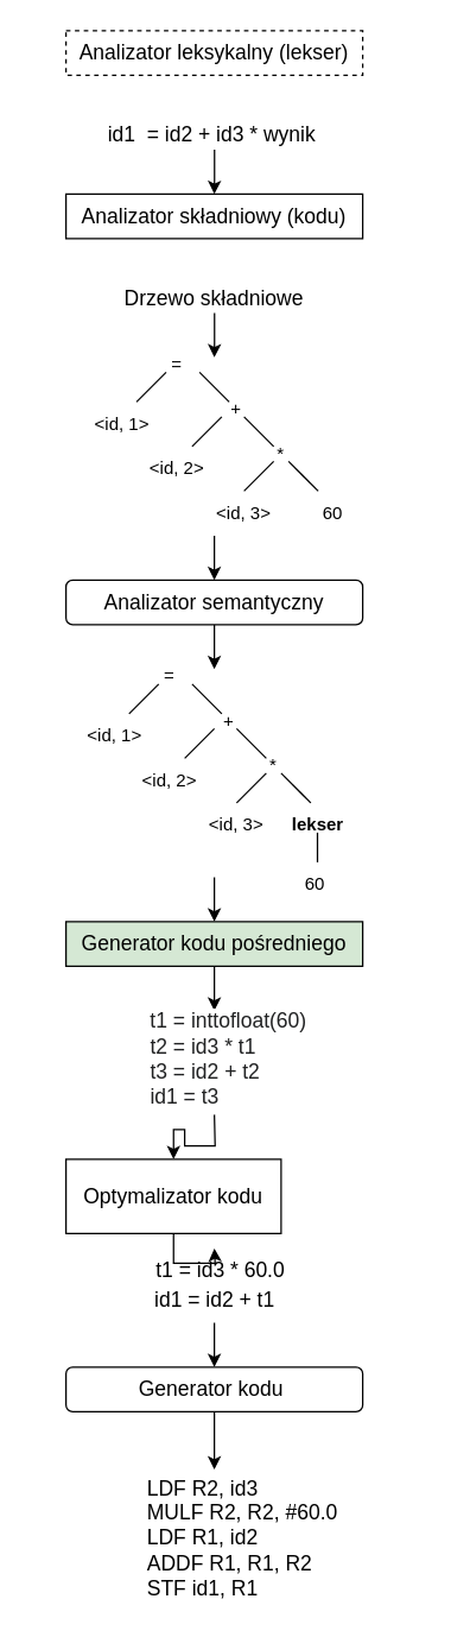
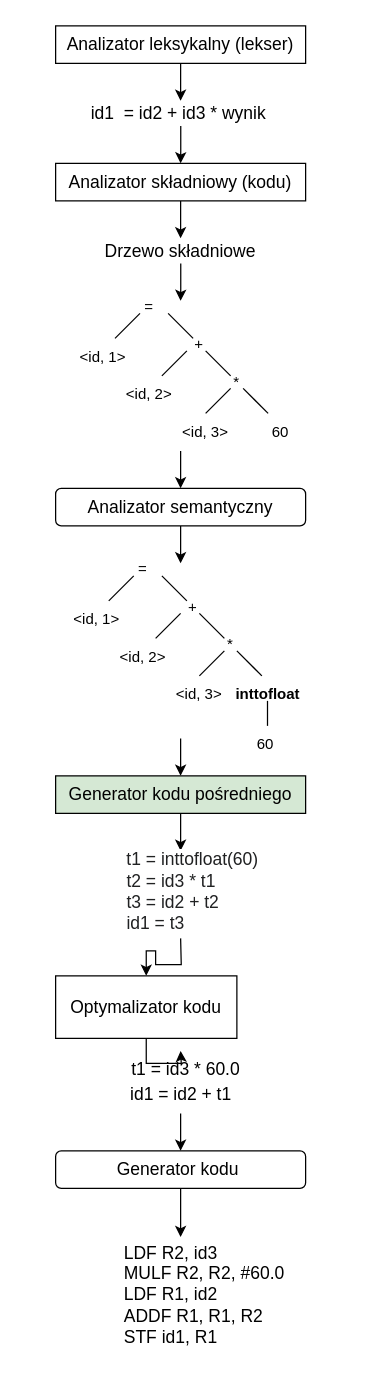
  <mxCell id="0" />
  <mxCell id="1" parent="0" />
- <mxCell id="3" value="Analizator leksykalny (lekser)" style="rounded=0;whiteSpace=wrap;html=1;fontSize=14;dashed=1;" parent="1" vertex="1"><mxGeometry x="44" y="20" width="200" height="30" as="geometry" /></mxCell>
+ <mxCell id="2" style="edgeStyle=orthogonalEdgeStyle;rounded=0;orthogonalLoop=1;jettySize=auto;html=1;entryX=0.5;entryY=0;entryDx=0;entryDy=0;fontSize=14;" parent="1" source="3" target="5" edge="1"><mxGeometry relative="1" as="geometry" /></mxCell>
+ <mxCell id="3" value="Analizator leksykalny (lekser)" style="rounded=0;whiteSpace=wrap;html=1;fontSize=14;" parent="1" vertex="1"><mxGeometry x="44" y="20" width="200" height="30" as="geometry" /></mxCell>
  <mxCell id="4" style="edgeStyle=orthogonalEdgeStyle;rounded=0;orthogonalLoop=1;jettySize=auto;html=1;entryX=0.5;entryY=0;entryDx=0;entryDy=0;fontSize=14;" parent="1" source="5" target="7" edge="1"><mxGeometry relative="1" as="geometry" /></mxCell>
  <mxCell id="5" value="id1&amp;nbsp; = id2 + id3 * wynik&amp;nbsp;" style="text;html=1;strokeColor=none;fillColor=none;align=center;verticalAlign=middle;whiteSpace=wrap;rounded=0;fontSize=14;" parent="1" vertex="1"><mxGeometry x="32.75" y="80" width="222.5" height="20" as="geometry" /></mxCell>
+ <mxCell id="6" style="edgeStyle=orthogonalEdgeStyle;rounded=0;orthogonalLoop=1;jettySize=auto;html=1;entryX=0.5;entryY=0;entryDx=0;entryDy=0;fontSize=14;" parent="1" source="7" target="9" edge="1"><mxGeometry relative="1" as="geometry" /></mxCell>
  <mxCell id="7" value="Analizator składniowy (kodu)" style="rounded=0;whiteSpace=wrap;html=1;fontSize=14;" parent="1" vertex="1"><mxGeometry x="44" y="130" width="200" height="30" as="geometry" /></mxCell>
  <mxCell id="8" style="edgeStyle=orthogonalEdgeStyle;rounded=0;orthogonalLoop=1;jettySize=auto;html=1;fontSize=14;" parent="1" source="9" edge="1"><mxGeometry relative="1" as="geometry"><mxPoint x="144" y="240" as="targetPoint" /></mxGeometry></mxCell>
  <mxCell id="9" value="Drzewo składniowe" style="text;html=1;strokeColor=none;fillColor=none;align=center;verticalAlign=middle;whiteSpace=wrap;rounded=0;fontSize=14;" parent="1" vertex="1"><mxGeometry x="20.25" y="190" width="247.5" height="20" as="geometry" /></mxCell>
  <mxCell id="10" style="edgeStyle=orthogonalEdgeStyle;rounded=0;orthogonalLoop=1;jettySize=auto;html=1;fontSize=14;" parent="1" source="11" edge="1"><mxGeometry relative="1" as="geometry"><mxPoint x="144" y="450" as="targetPoint" /></mxGeometry></mxCell>
  <mxCell id="11" value="Analizator semantyczny" style="whiteSpace=wrap;html=1;fontSize=14;rounded=1;" parent="1" vertex="1"><mxGeometry x="44" y="390" width="200" height="30" as="geometry" /></mxCell>
  <mxCell id="12" style="edgeStyle=orthogonalEdgeStyle;rounded=0;orthogonalLoop=1;jettySize=auto;html=1;entryX=0.5;entryY=0;entryDx=0;entryDy=0;fontSize=14;" parent="1" target="14" edge="1"><mxGeometry relative="1" as="geometry"><mxPoint x="144" y="590" as="sourcePoint" /></mxGeometry></mxCell>
  <mxCell id="13" style="edgeStyle=orthogonalEdgeStyle;rounded=0;orthogonalLoop=1;jettySize=auto;html=1;fontSize=14;" parent="1" source="14" edge="1"><mxGeometry relative="1" as="geometry"><mxPoint x="144" y="680" as="targetPoint" /></mxGeometry></mxCell>
  <mxCell id="14" value="Generator kodu pośredniego" style="rounded=0;whiteSpace=wrap;html=1;fontSize=14;fillColor=#d5e8d4;" parent="1" vertex="1"><mxGeometry x="44" y="620" width="200" height="30" as="geometry" /></mxCell>
  <mxCell id="15" style="edgeStyle=orthogonalEdgeStyle;rounded=0;orthogonalLoop=1;jettySize=auto;html=1;entryX=0.5;entryY=0;entryDx=0;entryDy=0;fontSize=14;" parent="1" target="17" edge="1"><mxGeometry relative="1" as="geometry"><mxPoint x="144" y="750" as="sourcePoint" /></mxGeometry></mxCell>
  <mxCell id="16" style="edgeStyle=orthogonalEdgeStyle;rounded=0;orthogonalLoop=1;jettySize=auto;html=1;entryX=0.5;entryY=0;entryDx=0;entryDy=0;fontSize=14;" parent="1" source="17" edge="1"><mxGeometry relative="1" as="geometry"><mxPoint x="144" y="840" as="targetPoint" /></mxGeometry></mxCell>
  <mxCell id="17" value="Optymalizator kodu" style="rounded=0;whiteSpace=wrap;html=1;fontSize=14;" parent="1" vertex="1"><mxGeometry x="44" y="780" width="145" height="50" as="geometry" /></mxCell>
  <mxCell id="18" style="edgeStyle=orthogonalEdgeStyle;rounded=0;orthogonalLoop=1;jettySize=auto;html=1;entryX=0.5;entryY=0;entryDx=0;entryDy=0;fontSize=14;" parent="1" target="21" edge="1"><mxGeometry relative="1" as="geometry"><mxPoint x="144" y="890" as="sourcePoint" /></mxGeometry></mxCell>
  <mxCell id="19" value="&lt;p style=&quot;line-height: 1.4&quot;&gt;&amp;nbsp; t1 = id3 * 60.0&lt;br&gt;id1 = id2 + t1&lt;br&gt;&lt;/p&gt;" style="text;html=1;strokeColor=none;fillColor=none;align=center;verticalAlign=middle;whiteSpace=wrap;rounded=0;fontSize=14;" parent="1" vertex="1"><mxGeometry x="46.5" y="840" width="195" height="50" as="geometry" /></mxCell>
  <mxCell id="20" style="edgeStyle=orthogonalEdgeStyle;rounded=0;orthogonalLoop=1;jettySize=auto;html=1;fontSize=14;" parent="1" source="21" target="22" edge="1"><mxGeometry relative="1" as="geometry"><Array as="points"><mxPoint x="144" y="980" /><mxPoint x="144" y="980" /></Array></mxGeometry></mxCell>
  <mxCell id="21" value="Generator kodu&amp;nbsp;" style="whiteSpace=wrap;html=1;fontSize=14;rounded=1;" parent="1" vertex="1"><mxGeometry x="44" y="920" width="200" height="30" as="geometry" /></mxCell>
  <mxCell id="22" value="LDF R2, id3&lt;br&gt;MULF R2, R2, #60.0&lt;br&gt;LDF R1, id2&lt;br&gt;ADDF R1, R1, R2&lt;br&gt;STF id1, R1" style="text;html=1;strokeColor=none;fillColor=none;align=left;verticalAlign=middle;whiteSpace=wrap;rounded=0;fontSize=14;" parent="1" vertex="1"><mxGeometry x="96.5" y="989" width="185" height="91" as="geometry" /></mxCell>
  <mxCell id="23" value="=" style="text;html=1;strokeColor=none;fillColor=none;align=center;verticalAlign=middle;whiteSpace=wrap;rounded=0;" parent="1" vertex="1"><mxGeometry x="104" y="240" width="30" height="10" as="geometry" /></mxCell>
  <mxCell id="24" value="&amp;lt;id, 1&amp;gt;" style="text;html=1;strokeColor=none;fillColor=none;align=center;verticalAlign=middle;whiteSpace=wrap;rounded=0;" parent="1" vertex="1"><mxGeometry x="51.5" y="270" width="60" height="30" as="geometry" /></mxCell>
  <mxCell id="25" value="&amp;lt;id, 2&amp;gt;" style="text;html=1;strokeColor=none;fillColor=none;align=center;verticalAlign=middle;whiteSpace=wrap;rounded=0;" parent="1" vertex="1"><mxGeometry x="89" y="300" width="60" height="30" as="geometry" /></mxCell>
  <mxCell id="26" style="edgeStyle=orthogonalEdgeStyle;rounded=0;orthogonalLoop=1;jettySize=auto;html=1;entryX=0.5;entryY=0;entryDx=0;entryDy=0;fontSize=14;" edge="1" parent="1" source="27" target="11"><mxGeometry relative="1" as="geometry"><Array as="points"><mxPoint x="144" y="370" /><mxPoint x="144" y="370" /></Array></mxGeometry></mxCell>
  <mxCell id="27" value="&amp;lt;id, 3&amp;gt;" style="text;html=1;strokeColor=none;fillColor=none;align=center;verticalAlign=middle;whiteSpace=wrap;rounded=0;" parent="1" vertex="1"><mxGeometry x="134" y="330" width="60" height="30" as="geometry" /></mxCell>
  <mxCell id="28" value="+" style="text;html=1;strokeColor=none;fillColor=none;align=center;verticalAlign=middle;whiteSpace=wrap;rounded=0;" parent="1" vertex="1"><mxGeometry x="144" y="270" width="30" height="10" as="geometry" /></mxCell>
  <mxCell id="29" value="" style="endArrow=none;html=1;rounded=0;" parent="1" edge="1"><mxGeometry width="50" height="50" relative="1" as="geometry"><mxPoint x="91.5" y="270" as="sourcePoint" /><mxPoint x="111.5" y="250" as="targetPoint" /></mxGeometry></mxCell>
  <mxCell id="30" value="" style="endArrow=none;html=1;rounded=0;" parent="1" edge="1"><mxGeometry width="50" height="50" relative="1" as="geometry"><mxPoint x="154" y="270" as="sourcePoint" /><mxPoint x="134" y="250" as="targetPoint" /></mxGeometry></mxCell>
  <mxCell id="31" value="" style="endArrow=none;html=1;rounded=0;" parent="1" edge="1"><mxGeometry width="50" height="50" relative="1" as="geometry"><mxPoint x="129" y="300" as="sourcePoint" /><mxPoint x="149" y="280" as="targetPoint" /></mxGeometry></mxCell>
  <mxCell id="32" value="" style="endArrow=none;html=1;rounded=0;" parent="1" edge="1"><mxGeometry width="50" height="50" relative="1" as="geometry"><mxPoint x="184" y="300" as="sourcePoint" /><mxPoint x="164" y="280" as="targetPoint" /></mxGeometry></mxCell>
  <mxCell id="33" value="*" style="text;html=1;strokeColor=none;fillColor=none;align=center;verticalAlign=middle;whiteSpace=wrap;rounded=0;" parent="1" vertex="1"><mxGeometry x="174" y="300" width="30" height="10" as="geometry" /></mxCell>
  <mxCell id="34" value="" style="endArrow=none;html=1;rounded=0;" parent="1" edge="1"><mxGeometry width="50" height="50" relative="1" as="geometry"><mxPoint x="164" y="330" as="sourcePoint" /><mxPoint x="184" y="310" as="targetPoint" /></mxGeometry></mxCell>
  <mxCell id="35" value="" style="endArrow=none;html=1;rounded=0;" parent="1" edge="1"><mxGeometry width="50" height="50" relative="1" as="geometry"><mxPoint x="214" y="330" as="sourcePoint" /><mxPoint x="194" y="310" as="targetPoint" /></mxGeometry></mxCell>
  <mxCell id="36" value="60" style="text;html=1;strokeColor=none;fillColor=none;align=center;verticalAlign=middle;whiteSpace=wrap;rounded=0;" parent="1" vertex="1"><mxGeometry x="194" y="330" width="60" height="30" as="geometry" /></mxCell>
  <mxCell id="37" value="=" style="text;html=1;strokeColor=none;fillColor=none;align=center;verticalAlign=middle;whiteSpace=wrap;rounded=0;" vertex="1" parent="1"><mxGeometry x="99" y="450" width="30" height="10" as="geometry" /></mxCell>
  <mxCell id="38" value="&amp;lt;id, 1&amp;gt;" style="text;html=1;strokeColor=none;fillColor=none;align=center;verticalAlign=middle;whiteSpace=wrap;rounded=0;" vertex="1" parent="1"><mxGeometry x="46.5" y="480" width="60" height="30" as="geometry" /></mxCell>
  <mxCell id="39" value="&amp;lt;id, 2&amp;gt;" style="text;html=1;strokeColor=none;fillColor=none;align=center;verticalAlign=middle;whiteSpace=wrap;rounded=0;" vertex="1" parent="1"><mxGeometry x="84" y="510" width="60" height="30" as="geometry" /></mxCell>
  <mxCell id="40" value="&amp;lt;id, 3&amp;gt;" style="text;html=1;strokeColor=none;fillColor=none;align=center;verticalAlign=middle;whiteSpace=wrap;rounded=0;" vertex="1" parent="1"><mxGeometry x="129" y="540" width="60" height="30" as="geometry" /></mxCell>
  <mxCell id="41" value="+" style="text;html=1;strokeColor=none;fillColor=none;align=center;verticalAlign=middle;whiteSpace=wrap;rounded=0;" vertex="1" parent="1"><mxGeometry x="139" y="480" width="30" height="10" as="geometry" /></mxCell>
  <mxCell id="42" value="" style="endArrow=none;html=1;rounded=0;" edge="1" parent="1"><mxGeometry width="50" height="50" relative="1" as="geometry"><mxPoint x="86.5" y="480" as="sourcePoint" /><mxPoint x="106.5" y="460" as="targetPoint" /></mxGeometry></mxCell>
  <mxCell id="43" value="" style="endArrow=none;html=1;rounded=0;" edge="1" parent="1"><mxGeometry width="50" height="50" relative="1" as="geometry"><mxPoint x="149" y="480" as="sourcePoint" /><mxPoint x="129" y="460" as="targetPoint" /></mxGeometry></mxCell>
  <mxCell id="44" value="" style="endArrow=none;html=1;rounded=0;" edge="1" parent="1"><mxGeometry width="50" height="50" relative="1" as="geometry"><mxPoint x="124" y="510" as="sourcePoint" /><mxPoint x="144" y="490" as="targetPoint" /></mxGeometry></mxCell>
  <mxCell id="45" value="" style="endArrow=none;html=1;rounded=0;" edge="1" parent="1"><mxGeometry width="50" height="50" relative="1" as="geometry"><mxPoint x="179" y="510" as="sourcePoint" /><mxPoint x="159" y="490" as="targetPoint" /></mxGeometry></mxCell>
  <mxCell id="46" value="*" style="text;html=1;strokeColor=none;fillColor=none;align=center;verticalAlign=middle;whiteSpace=wrap;rounded=0;" vertex="1" parent="1"><mxGeometry x="169" y="510" width="30" height="10" as="geometry" /></mxCell>
  <mxCell id="47" value="" style="endArrow=none;html=1;rounded=0;" edge="1" parent="1"><mxGeometry width="50" height="50" relative="1" as="geometry"><mxPoint x="159" y="540" as="sourcePoint" /><mxPoint x="179" y="520" as="targetPoint" /></mxGeometry></mxCell>
  <mxCell id="48" value="" style="endArrow=none;html=1;rounded=0;" edge="1" parent="1"><mxGeometry width="50" height="50" relative="1" as="geometry"><mxPoint x="209" y="540" as="sourcePoint" /><mxPoint x="189" y="520" as="targetPoint" /></mxGeometry></mxCell>
  <mxCell id="49" value="60" style="text;html=1;strokeColor=none;fillColor=none;align=center;verticalAlign=middle;whiteSpace=wrap;rounded=0;" vertex="1" parent="1"><mxGeometry x="181.5" y="580" width="60" height="30" as="geometry" /></mxCell>
- <mxCell id="50" value="&lt;b&gt;lekser&lt;/b&gt;" style="text;html=1;strokeColor=none;fillColor=none;align=center;verticalAlign=middle;whiteSpace=wrap;rounded=0;" vertex="1" parent="1"><mxGeometry x="184" y="540" width="60" height="30" as="geometry" /></mxCell>
+ <mxCell id="50" value="&lt;b&gt;inttofloat&lt;/b&gt;" style="text;html=1;strokeColor=none;fillColor=none;align=center;verticalAlign=middle;whiteSpace=wrap;rounded=0;" vertex="1" parent="1"><mxGeometry x="184" y="540" width="60" height="30" as="geometry" /></mxCell>
  <mxCell id="51" value="" style="endArrow=none;html=1;rounded=0;" edge="1" parent="1"><mxGeometry width="50" height="50" relative="1" as="geometry"><mxPoint x="213.5" y="580" as="sourcePoint" /><mxPoint x="213.5" y="560" as="targetPoint" /></mxGeometry></mxCell>
  <mxCell id="52" value="&lt;p class=&quot;MsoNormal&quot; style=&quot;margin-bottom: 1.2pt ; margin-left: 20.4pt ; line-height: normal ; background: white ; font-size: 14px&quot;&gt;&lt;span style=&quot;font-family: &amp;#34;arial&amp;#34; , &amp;#34;sans-serif&amp;#34; ; color: rgb(32 , 33 , 34)&quot;&gt;&lt;font style=&quot;font-size: 14px&quot;&gt;&amp;nbsp;t1 = inttofloat(60)&lt;/font&gt;&lt;/span&gt;&lt;/p&gt;&lt;font style=&quot;font-size: 14px&quot;&gt;&lt;span style=&quot;color: rgb(32 , 33 , 34) ; font-family: &amp;#34;arial&amp;#34; , &amp;#34;sans-serif&amp;#34; ; background-color: white&quot;&gt;&lt;span style=&quot;white-space: pre&quot;&gt;&#09;&lt;/span&gt;t2 = id3 * t1&lt;/span&gt;&lt;br&gt;&lt;span style=&quot;color: rgb(32 , 33 , 34) ; font-family: &amp;#34;arial&amp;#34; , &amp;#34;sans-serif&amp;#34; ; background-color: white&quot;&gt;&lt;span style=&quot;white-space: pre&quot;&gt;&#09;&lt;/span&gt;t3 = id2 + t2&lt;/span&gt;&lt;br&gt;&lt;span style=&quot;color: rgb(32 , 33 , 34) ; font-family: &amp;#34;arial&amp;#34; , &amp;#34;sans-serif&amp;#34; ; background-color: white&quot;&gt;&lt;span style=&quot;white-space: pre&quot;&gt;&#09;&lt;/span&gt;id1 = t3&lt;/span&gt;&lt;/font&gt;" style="text;html=1;strokeColor=none;fillColor=none;align=left;verticalAlign=middle;whiteSpace=wrap;rounded=0;" vertex="1" parent="1"><mxGeometry x="68" y="650" width="150" height="110" as="geometry" /></mxCell>
